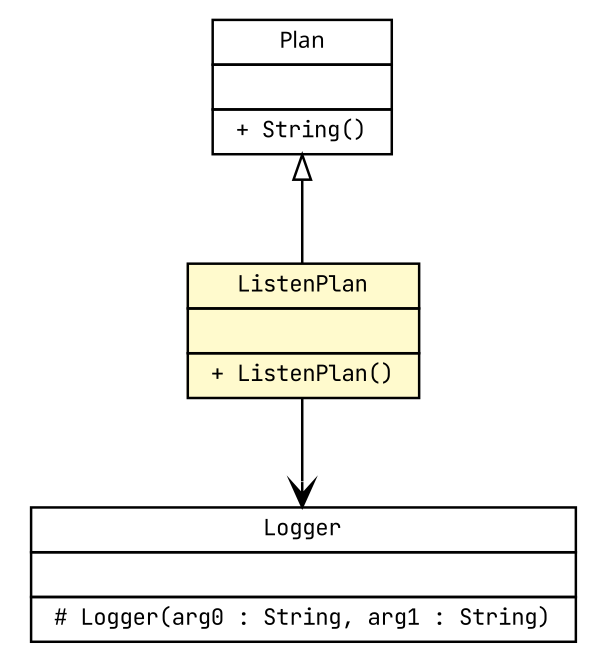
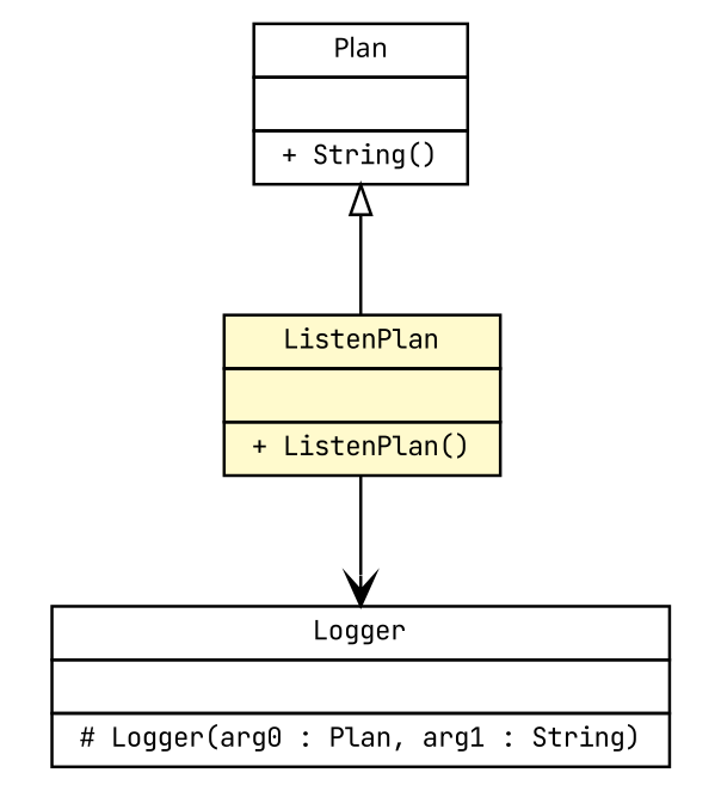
  digraph {
    fontname="JetBrains Mono"
    nodesep=0.25
    ranksep=0.5
    node [fontcolor=black fontname="JetBrains Mono" fontsize=9.0 shape=plaintext]
    edge [fontname="JetBrains Mono" headport=p labelfontname=arial labelfontsize=10 tailport=p]
    n1 [label=<<table title="es.upm.dit.gsi.beast.mock.jadex.listenerMock.ListenPlan" border="0" cellborder="1" cellspacing="0" cellpadding="2" port="p" bgcolor="lemonChiffon" href="./ListenPlan.html"> 		<tr><td><table border="0" cellspacing="0" cellpadding="1"> <tr><td align="center" balign="center"> ListenPlan </td></tr> 		</table></td></tr> 		<tr><td><table border="0" cellspacing="0" cellpadding="1"> <tr><td align="left" balign="left">  </td></tr> 		</table></td></tr> 		<tr><td><table border="0" cellspacing="0" cellpadding="1"> <tr><td align="left" balign="left"> + ListenPlan() </td></tr> 		</table></td></tr> 		</table>>]
-   n2 [label=<<table title="java.util.logging.Logger" border="0" cellborder="1" cellspacing="0" cellpadding="2" port="p" href="http://java.sun.com/j2se/1.4.2/docs/api/java/util/logging/Logger.html"> 		<tr><td><table border="0" cellspacing="0" cellpadding="1"> <tr><td align="center" balign="center"> Logger </td></tr> 		</table></td></tr> 		<tr><td><table border="0" cellspacing="0" cellpadding="1"> <tr><td align="left" balign="left">  </td></tr> 		</table></td></tr> 		<tr><td><table border="0" cellspacing="0" cellpadding="1"> <tr><td align="left" balign="left"> # Logger(arg0 : String, arg1 : String) </td></tr> 		</table></td></tr> 		</table>>]
+   n2 [label=<<table title="java.util.logging.Logger" border="0" cellborder="1" cellspacing="0" cellpadding="2" port="p" href="http://java.sun.com/j2se/1.4.2/docs/api/java/util/logging/Logger.html"> 		<tr><td><table border="0" cellspacing="0" cellpadding="1"> <tr><td align="center" balign="center"> Logger </td></tr> 		</table></td></tr> 		<tr><td><table border="0" cellspacing="0" cellpadding="1"> <tr><td align="left" balign="left">  </td></tr> 		</table></td></tr> 		<tr><td><table border="0" cellspacing="0" cellpadding="1"> <tr><td align="left" balign="left"> # Logger(arg0 : Plan, arg1 : String) </td></tr> 		</table></td></tr> 		</table>>]
    n3 [label=<<table title="jadex.bdi.runtime.Plan" border="0" cellborder="1" cellspacing="0" cellpadding="2" port="p" href="http://java.sun.com/j2se/1.4.2/docs/api/jadex/bdi/runtime/Plan.html"> 		<tr><td><table border="0" cellspacing="0" cellpadding="1"> <tr><td align="center" balign="center"><font face="ariali"> Plan </font></td></tr> 		</table></td></tr> 		<tr><td><table border="0" cellspacing="0" cellpadding="1"> <tr><td align="left" balign="left">  </td></tr> 		</table></td></tr> 		<tr><td><table border="0" cellspacing="0" cellpadding="1"> <tr><td align="left" balign="left"> + String() </td></tr> 		</table></td></tr> 		</table>>]
    n1 -> n2 [arrowhead=open color=black fontcolor=black fontsize=10.0]
    n3 -> n1 [arrowtail=empty dir=back fontsize=10]
  }
